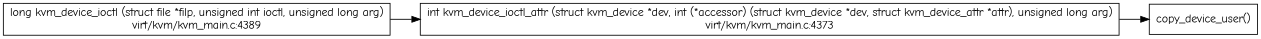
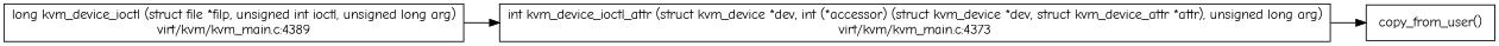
  digraph {
    rankdir=LR
    fontname="Comic Neue"
    node [shape=box fontname="Comic Neue"]
    edge [fontname="Comic Neue"]
    n1 [label="long kvm_device_ioctl (struct file *filp, unsigned int ioctl, unsigned long arg)\nvirt/kvm/kvm_main.c:4389"]
    n2 [label="int kvm_device_ioctl_attr (struct kvm_device *dev, int (*accessor) (struct kvm_device *dev, struct kvm_device_attr *attr), unsigned long arg)\nvirt/kvm/kvm_main.c:4373"]
-   n3 [label="copy_device_user()"]
+   n3 [label="copy_from_user()"]
    n1 -> n2
    n2 -> n3
  }
